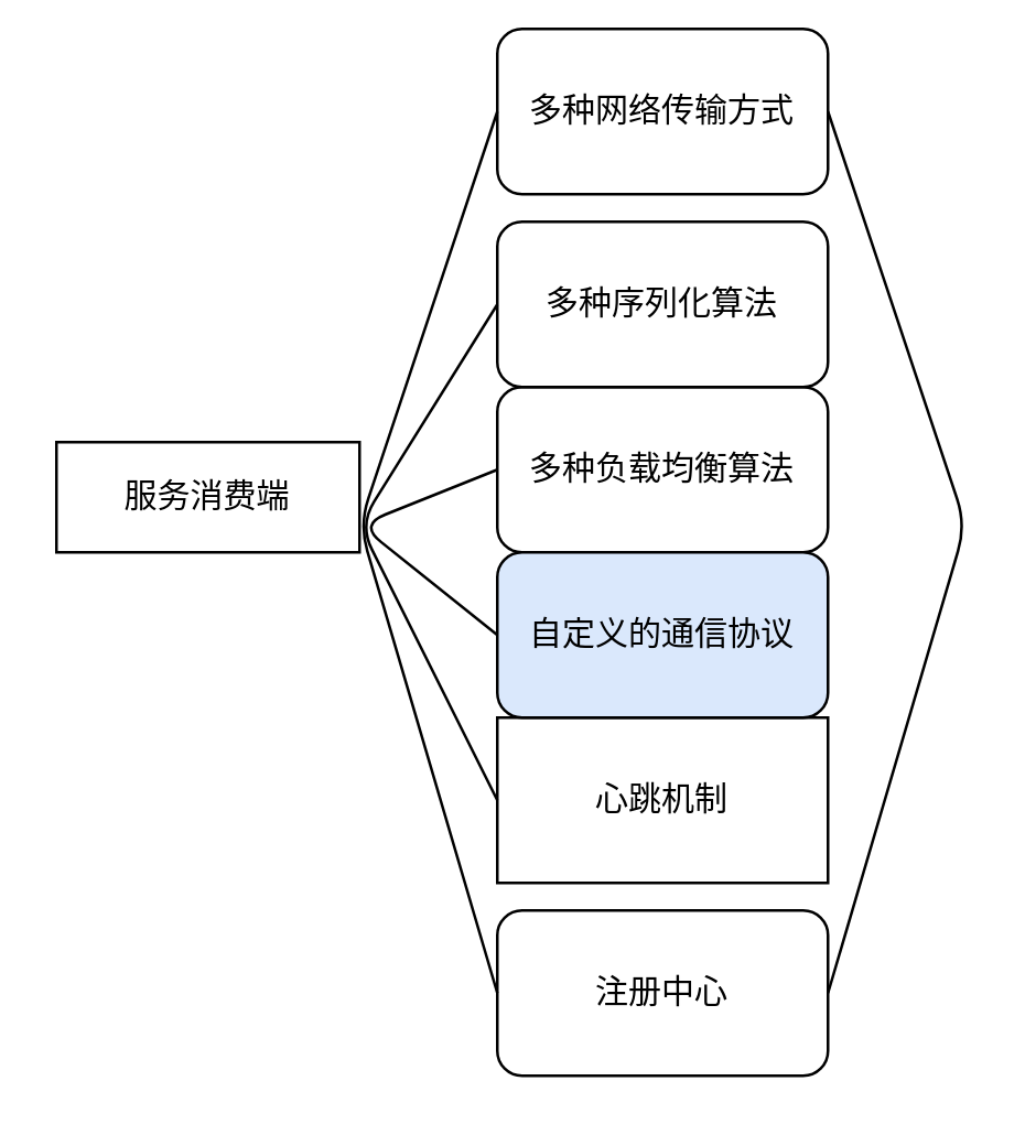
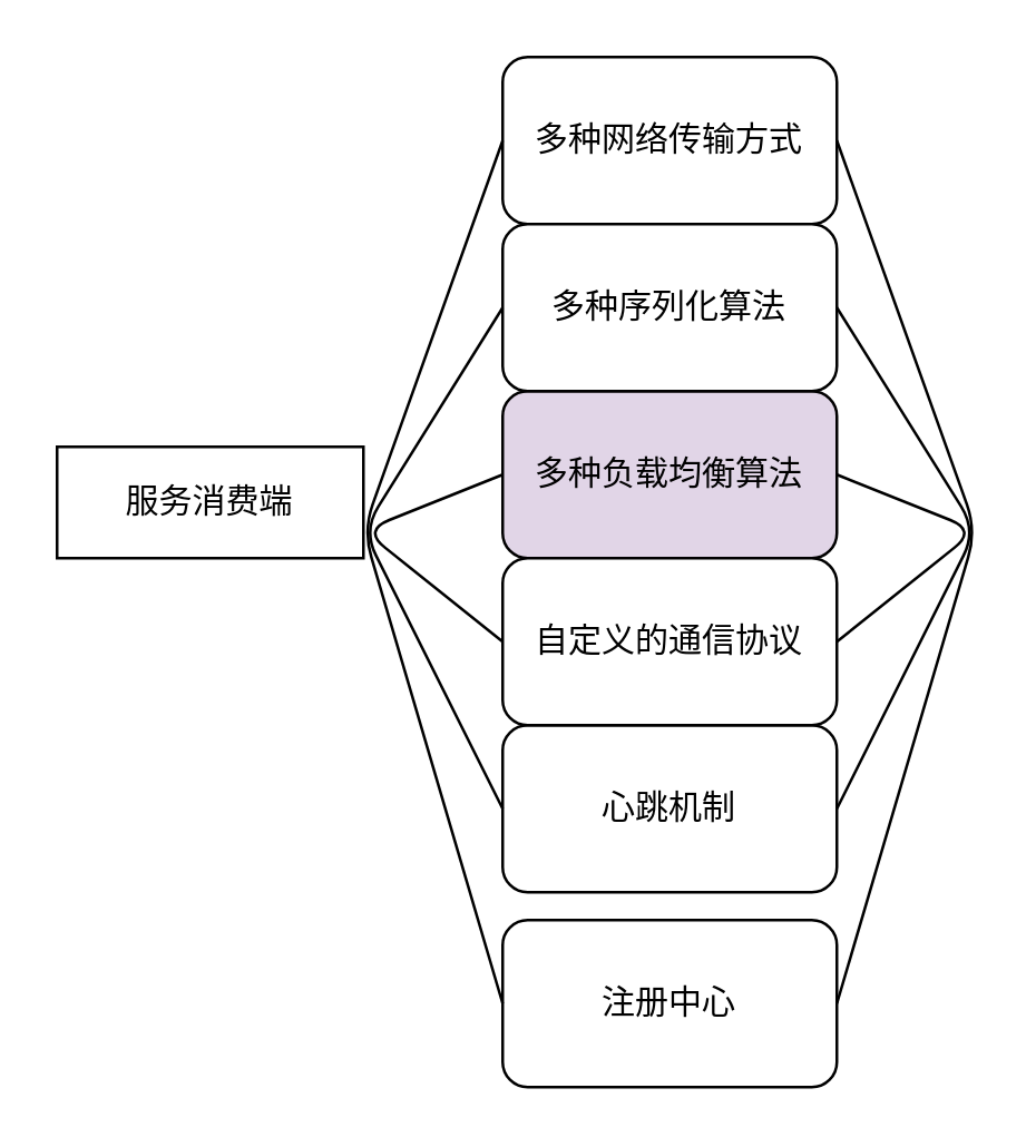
  <mxCell id="0" />
  <mxCell id="1" parent="0" />
  <mxCell id="2" value="服务消费端" style="rounded=0;whiteSpace=wrap;html=1;" vertex="1" parent="1"><mxGeometry x="20" y="160" width="110" height="40" as="geometry" /></mxCell>
- <mxCell id="3" value="&lt;span&gt;多种网络传输方式&lt;/span&gt;" style="rounded=1;whiteSpace=wrap;html=1;" vertex="1" parent="1"><mxGeometry x="180" y="10" width="120" height="60" as="geometry" /></mxCell>
- <mxCell id="4" value="&lt;span&gt;心跳机制&lt;/span&gt;" style="whiteSpace=wrap;html=1;rounded=0;" vertex="1" parent="1"><mxGeometry x="180" y="260" width="120" height="60" as="geometry" /></mxCell>
+ <mxCell id="3" value="&lt;span&gt;多种网络传输方式&lt;/span&gt;" style="rounded=1;whiteSpace=wrap;html=1;" vertex="1" parent="1"><mxGeometry x="180" y="20" width="120" height="60" as="geometry" /></mxCell>
+ <mxCell id="4" value="&lt;span&gt;心跳机制&lt;/span&gt;" style="rounded=1;whiteSpace=wrap;html=1;" vertex="1" parent="1"><mxGeometry x="180" y="260" width="120" height="60" as="geometry" /></mxCell>
  <mxCell id="5" value="&lt;span&gt;注册中心&lt;/span&gt;" style="rounded=1;whiteSpace=wrap;html=1;" vertex="1" parent="1"><mxGeometry x="180" y="330" width="120" height="60" as="geometry" /></mxCell>
- <mxCell id="6" value="&lt;p&gt;&lt;span&gt;多种负载均衡算法&lt;/span&gt;&lt;/p&gt;" style="rounded=1;whiteSpace=wrap;html=1;" vertex="1" parent="1"><mxGeometry x="180" y="140" width="120" height="60" as="geometry" /></mxCell>
+ <mxCell id="6" value="&lt;p&gt;&lt;span&gt;多种负载均衡算法&lt;/span&gt;&lt;/p&gt;" style="rounded=1;whiteSpace=wrap;html=1;fillColor=#e1d5e7;" vertex="1" parent="1"><mxGeometry x="180" y="140" width="120" height="60" as="geometry" /></mxCell>
  <mxCell id="7" value="&lt;span&gt;多种序列化算法&lt;/span&gt;" style="rounded=1;whiteSpace=wrap;html=1;" vertex="1" parent="1"><mxGeometry x="180" y="80" width="120" height="60" as="geometry" /></mxCell>
- <mxCell id="8" value="&lt;span&gt;自定义的通信协议&lt;/span&gt;" style="rounded=1;whiteSpace=wrap;html=1;fillColor=#dae8fc;" vertex="1" parent="1"><mxGeometry x="180" y="200" width="120" height="60" as="geometry" /></mxCell>
+ <mxCell id="8" value="&lt;span&gt;自定义的通信协议&lt;/span&gt;" style="rounded=1;whiteSpace=wrap;html=1;" vertex="1" parent="1"><mxGeometry x="180" y="200" width="120" height="60" as="geometry" /></mxCell>
  <mxCell id="9" value="" style="endArrow=none;html=1;entryX=0;entryY=0.5;entryDx=0;entryDy=0;exitX=0;exitY=0.5;exitDx=0;exitDy=0;" edge="1" parent="1" source="5" target="3"><mxGeometry width="50" height="50" relative="1" as="geometry"><mxPoint x="230" y="280" as="sourcePoint" /><mxPoint x="280" y="230" as="targetPoint" /><Array as="points"><mxPoint x="130" y="190" /></Array></mxGeometry></mxCell>
  <mxCell id="10" value="" style="endArrow=none;html=1;exitX=0;exitY=0.5;exitDx=0;exitDy=0;" edge="1" parent="1" source="4"><mxGeometry width="50" height="50" relative="1" as="geometry"><mxPoint x="140" y="290" as="sourcePoint" /><mxPoint x="180" y="110" as="targetPoint" /><Array as="points"><mxPoint x="130" y="190" /></Array></mxGeometry></mxCell>
  <mxCell id="11" value="" style="endArrow=none;html=1;entryX=0;entryY=0.5;entryDx=0;entryDy=0;" edge="1" parent="1" target="6"><mxGeometry width="50" height="50" relative="1" as="geometry"><mxPoint x="180" y="230" as="sourcePoint" /><mxPoint x="280" y="230" as="targetPoint" /><Array as="points"><mxPoint x="130" y="190" /></Array></mxGeometry></mxCell>
  <mxCell id="12" value="" style="endArrow=none;html=1;entryX=1;entryY=0.5;entryDx=0;entryDy=0;exitX=1;exitY=0.5;exitDx=0;exitDy=0;" edge="1" parent="1" source="5" target="3"><mxGeometry width="50" height="50" relative="1" as="geometry"><mxPoint x="230" y="280" as="sourcePoint" /><mxPoint x="280" y="230" as="targetPoint" /><Array as="points"><mxPoint x="350" y="190" /></Array></mxGeometry></mxCell>
+ <mxCell id="13" value="" style="endArrow=none;html=1;entryX=1;entryY=0.5;entryDx=0;entryDy=0;exitX=1;exitY=0.5;exitDx=0;exitDy=0;" edge="1" parent="1" source="4" target="7"><mxGeometry width="50" height="50" relative="1" as="geometry"><mxPoint x="300" y="240" as="sourcePoint" /><mxPoint x="350" y="190" as="targetPoint" /><Array as="points"><mxPoint x="350" y="190" /></Array></mxGeometry></mxCell>
+ <mxCell id="14" value="" style="endArrow=none;html=1;entryX=1;entryY=0.5;entryDx=0;entryDy=0;exitX=1;exitY=0.5;exitDx=0;exitDy=0;" edge="1" parent="1" source="8" target="6"><mxGeometry width="50" height="50" relative="1" as="geometry"><mxPoint x="230" y="280" as="sourcePoint" /><mxPoint x="280" y="230" as="targetPoint" /><Array as="points"><mxPoint x="350" y="190" /></Array></mxGeometry></mxCell>
